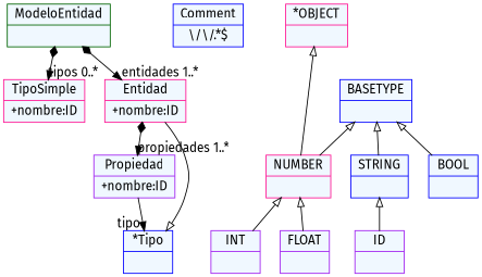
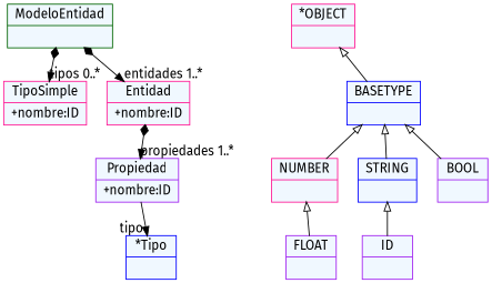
  digraph {
    fontname="Fira Sans"
    fontsize=8
    nodesep=0.3
    node [color=purple fillcolor=aliceblue fontname="Fira Sans" shape=record style=filled]
    edge [arrowtail=empty dir=back fontname="Fira Sans"]
    n1 [color=darkgreen label="{ModeloEntidad|}"]
    n2 [color=deeppink label="{TipoSimple|+nombre:ID\l}"]
    n3 [color=deeppink label="{Entidad|+nombre:ID\l}"]
    n4 [label="{Propiedad|+nombre:ID\l}"]
    n5 [color=blue label="{*Tipo|}"]
-   n6 [color=blue label="{Comment|\\/\\/.*$}"]
    n7 [label="{ID|}"]
    n8 [color=blue label="{STRING|}"]
-   n9 [color=blue label="{BOOL|}"]
-   n10 [label="{INT|}"]
+   n9 [label="{BOOL|}"]
    n11 [label="{FLOAT|}"]
    n12 [color=deeppink label="{NUMBER|}"]
    n13 [color=blue label="{BASETYPE|}"]
    n14 [color=deeppink label="{*OBJECT|}"]
    n1 -> n2 [arrowtail=diamond dir=both headlabel="tipos 0..*"]
    n1 -> n3 [arrowtail=diamond dir=both headlabel="entidades 1..*"]
    n3 -> n4 [arrowtail=diamond dir=both headlabel="propiedades 1..*"]
    n4 -> n5 [dir=black headlabel="tipo "]
-   n5 -> n3
    n8 -> n7
-   n12 -> n10
    n12 -> n11
    n13 -> n8
    n13 -> n9
    n13 -> n12
-   n14 -> n12
+   n14 -> n13
  }
